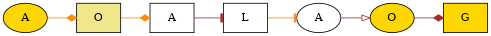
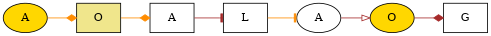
  digraph {
    rankdir=LR
    fontname="DejaVu Serif"
    node [shape=box style=filled fillcolor=white fontname="DejaVu Serif"]
    edge [color=darkorange arrowhead=diamond fontname="DejaVu Serif"]
    n1 [label=A shape=ellipse fillcolor=gold]
    n2 [label=O fillcolor=khaki]
    n3 [label=A]
    n4 [label=L]
    n5 [label=A shape=ellipse]
    n6 [label=O shape=ellipse fillcolor=gold]
-   n7 [label=G fillcolor=gold]
+   n7 [label=G]
    n1 -> n2
    n2 -> n3
    n3 -> n4 [color=brown arrowhead=tee]
    n4 -> n5 [arrowhead=tee]
    n5 -> n6 [color=brown arrowhead=onormal]
    n6 -> n7 [color=brown]
  }
